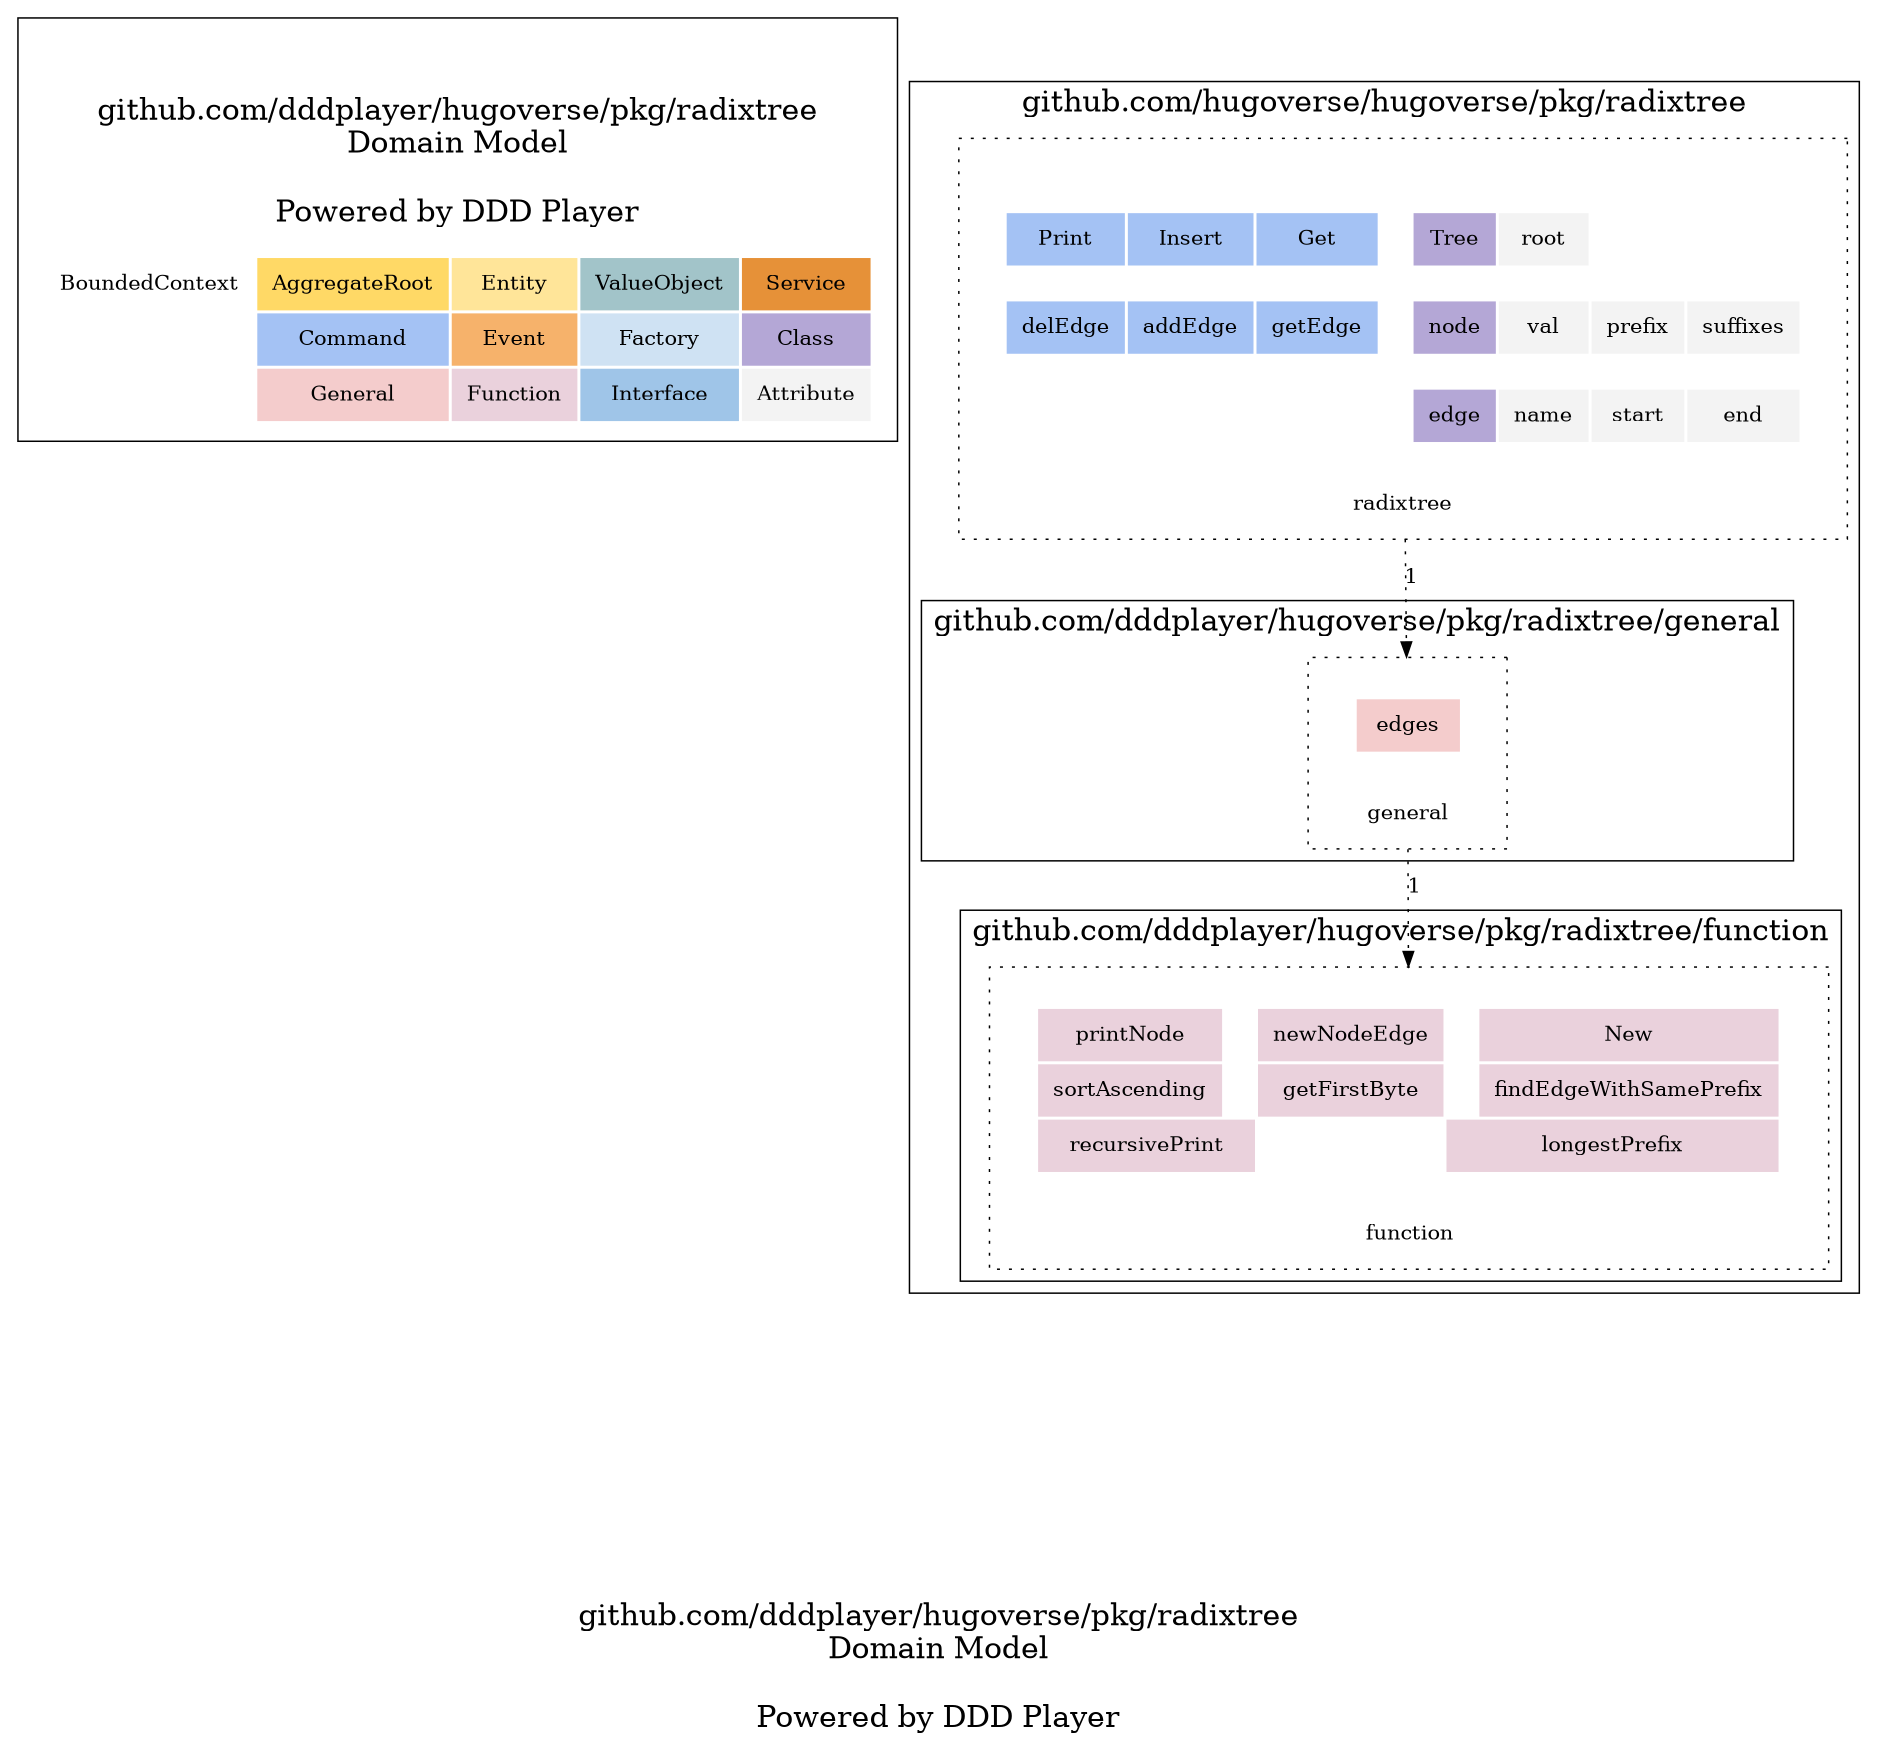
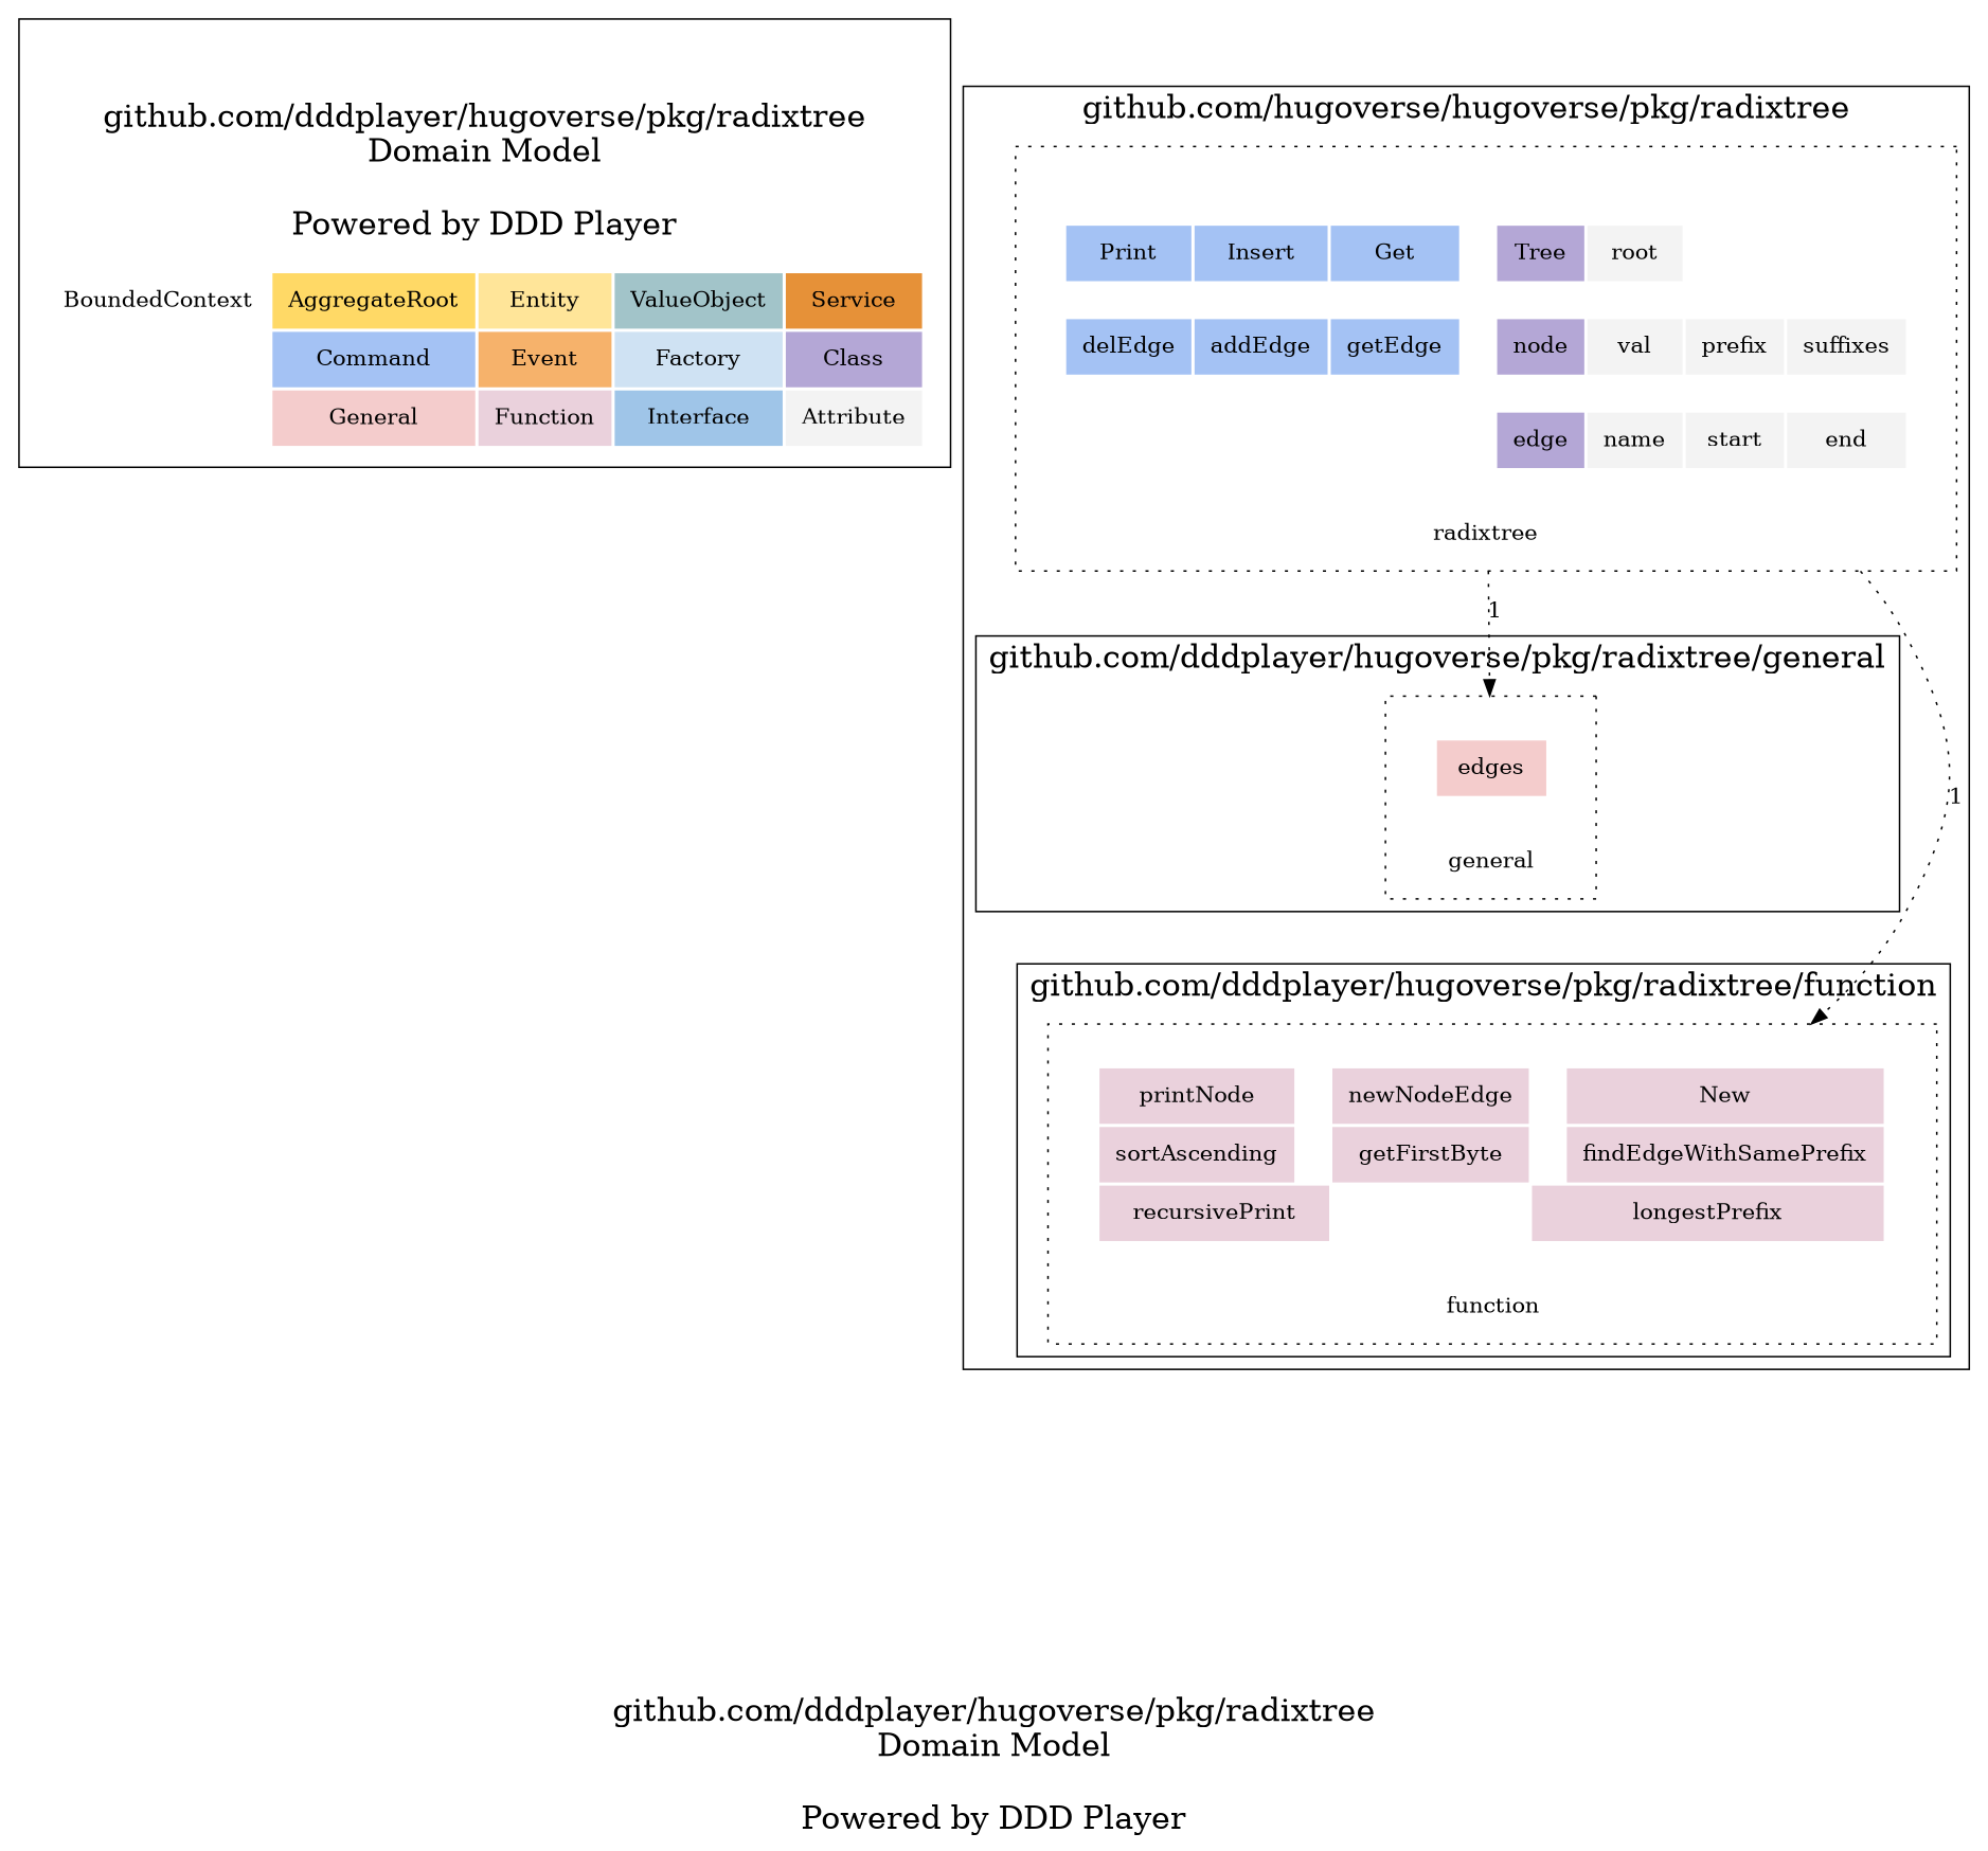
  digraph {
    fontsize=20
    label="\n\ngithub.com/dddplayer/hugoverse/pkg/radixtree\nDomain Model\n\nPowered by DDD Player"
    node [shape=rect style=dotted]
    edge [arrowhead=normal style=dotted]
    n1 [color=white label=<         <table border="0" cellpadding="10"> 		<tr> 			<td bgcolor="#ffffff00" rowspan="1" colspan="1">BoundedContext</td> 			<td bgcolor="#ffd966ff" rowspan="1" colspan="1">AggregateRoot</td> 			<td bgcolor="#ffe599ff" rowspan="1" colspan="1">Entity</td> 			<td bgcolor="#a2c4c9ff" rowspan="1" colspan="1">ValueObject</td> 			<td bgcolor="#e69138ff" rowspan="1" colspan="1">Service</td> 		</tr> 		<tr> 			<td bgcolor="white" rowspan="1" colspan="1"></td> 			<td bgcolor="#a4c2f4ff" rowspan="1" colspan="1">Command</td> 			<td bgcolor="#f6b26bff" rowspan="1" colspan="1">Event</td> 			<td bgcolor="#cfe2f3ff" rowspan="1" colspan="1">Factory</td> 			<td bgcolor="#b4a7d6ff" rowspan="1" colspan="1">Class</td> 			 		</tr> 		<tr> 			<td bgcolor="white" rowspan="1" colspan="1"></td> 			<td bgcolor="#f4ccccff" rowspan="1" colspan="1">General</td> 			<td bgcolor="#ead1dcff" rowspan="1" colspan="1">Function</td> 			<td bgcolor="#9fc5e8ff" rowspan="1" colspan="1">Interface</td> 			<td bgcolor="#f3f3f3ff" rowspan="1" colspan="1">Attribute</td> 		</tr>         </table>         >]
    n2 [label=<         <table border="0" cellpadding="10"> 			 				<tr> 		 			<td port="first_blank_row" bgcolor="white" rowspan="1" colspan="1"></td> 	</tr> 				<tr> 		 			<td port="" bgcolor="white" rowspan="1" colspan="1"></td> 			<td port="ddOMDIQ" bgcolor="#f4ccccff" rowspan="1" colspan="4">edges</td> 			<td port="" bgcolor="white" rowspan="1" colspan="1"></td> 	</tr> 				<tr> 		 			<td port="" bgcolor="white" rowspan="1" colspan="1"></td> 	</tr> 				<tr> 		 			<td port="" bgcolor="white" rowspan="1" colspan="6">general</td> 	</tr>         </table>         >]
    n3 [label=<         <table border="0" cellpadding="10"> 			 				<tr> 		 			<td port="first_blank_row" bgcolor="white" rowspan="1" colspan="1"></td> 	</tr> 				<tr> 		 			<td port="" bgcolor="white" rowspan="1" colspan="1"></td> 			<td port="dbsORmR" bgcolor="#ead1dcff" rowspan="1" colspan="1">printNode</td> 			<td port="" bgcolor="white" rowspan="1" colspan="1"></td> 			<td port="dcJC8Vj" bgcolor="#ead1dcff" rowspan="1" colspan="1">newNodeEdge</td> 			<td port="" bgcolor="white" rowspan="1" colspan="1"></td> 			<td port="devh1hO" bgcolor="#ead1dcff" rowspan="1" colspan="1">New</td> 			<td port="" bgcolor="white" rowspan="1" colspan="1"></td> 	</tr> 				<tr> 		 			<td port="" bgcolor="white" rowspan="1" colspan="1"></td> 			<td port="dcQlYSU" bgcolor="#ead1dcff" rowspan="1" colspan="1">sortAscending</td> 			<td port="" bgcolor="white" rowspan="1" colspan="1"></td> 			<td port="db7K5Wm" bgcolor="#ead1dcff" rowspan="1" colspan="1">getFirstByte</td> 			<td port="" bgcolor="white" rowspan="1" colspan="1"></td> 			<td port="dbcElCS" bgcolor="#ead1dcff" rowspan="1" colspan="1">findEdgeWithSamePrefix</td> 			<td port="" bgcolor="white" rowspan="1" colspan="1"></td> 	</tr> 				<tr> 		 			<td port="" bgcolor="white" rowspan="1" colspan="1"></td> 			<td port="ddsdHqp" bgcolor="#ead1dcff" rowspan="1" colspan="2">recursivePrint</td> 			<td port="" bgcolor="white" rowspan="1" colspan="1"></td> 			<td port="dcz3QxW" bgcolor="#ead1dcff" rowspan="1" colspan="2">longestPrefix</td> 			<td port="" bgcolor="white" rowspan="1" colspan="1"></td> 	</tr> 				<tr> 		 			<td port="" bgcolor="white" rowspan="1" colspan="1"></td> 	</tr> 				<tr> 		 			<td port="" bgcolor="white" rowspan="1" colspan="8">function</td> 	</tr>         </table>         >]
    n4 [label=<         <table border="0" cellpadding="10"> 			 				<tr> 		 			<td port="first_blank_row" bgcolor="white" rowspan="1" colspan="1"></td> 	</tr> 				<tr> 		 			<td port="" bgcolor="white" rowspan="1" colspan="1"></td> 	</tr> 				<tr> 		 			<td port="" bgcolor="white" rowspan="1" colspan="1"></td> 			<td port="dbWOlIO" bgcolor="#a4c2f4ff" rowspan="1" colspan="1">Print</td> 			<td port="dcHIMyy" bgcolor="#a4c2f4ff" rowspan="1" colspan="1">Insert</td> 			<td port="deKxjqt" bgcolor="#a4c2f4ff" rowspan="1" colspan="1">Get</td> 			<td port="" bgcolor="white" rowspan="1" colspan="1"></td> 			<td port="dt5DLE" bgcolor="#b4a7d6ff" rowspan="1" colspan="1">Tree</td> 			<td port="dclI0Ej" bgcolor="#f3f3f3ff" rowspan="1" colspan="1">root</td> 			<td port="" bgcolor="white" rowspan="1" colspan="1"></td> 			<td port="" bgcolor="white" rowspan="1" colspan="1"></td> 			<td port="" bgcolor="white" rowspan="1" colspan="1"></td> 	</tr> 				<tr> 		 			<td port="" bgcolor="white" rowspan="1" colspan="1"></td> 	</tr> 				<tr> 		 			<td port="" bgcolor="white" rowspan="1" colspan="1"></td> 			<td port="dbDNbIx" bgcolor="#a4c2f4ff" rowspan="1" colspan="1">delEdge</td> 			<td port="dmx41F" bgcolor="#a4c2f4ff" rowspan="1" colspan="1">addEdge</td> 			<td port="dcujpJG" bgcolor="#a4c2f4ff" rowspan="1" colspan="1">getEdge</td> 			<td port="" bgcolor="white" rowspan="1" colspan="1"></td> 			<td port="dcvnrBE" bgcolor="#b4a7d6ff" rowspan="1" colspan="1">node</td> 			<td port="ddSI2ou" bgcolor="#f3f3f3ff" rowspan="1" colspan="1">val</td> 			<td port="dvaCYj" bgcolor="#f3f3f3ff" rowspan="1" colspan="1">prefix</td> 			<td port="ddldzoK" bgcolor="#f3f3f3ff" rowspan="1" colspan="1">suffixes</td> 			<td port="" bgcolor="white" rowspan="1" colspan="1"></td> 	</tr> 				<tr> 		 			<td port="" bgcolor="white" rowspan="1" colspan="1"></td> 	</tr> 				<tr> 		 			<td port="" bgcolor="white" rowspan="1" colspan="1"></td> 			<td port="" bgcolor="white" rowspan="1" colspan="1"></td> 			<td port="" bgcolor="white" rowspan="1" colspan="1"></td> 			<td port="" bgcolor="white" rowspan="1" colspan="1"></td> 			<td port="" bgcolor="white" rowspan="1" colspan="1"></td> 			<td port="dBUFZN" bgcolor="#b4a7d6ff" rowspan="1" colspan="1">edge</td> 			<td port="ddVuGDV" bgcolor="#f3f3f3ff" rowspan="1" colspan="1">name</td> 			<td port="dbLQz74" bgcolor="#f3f3f3ff" rowspan="1" colspan="1">start</td> 			<td port="dmDsyZ" bgcolor="#f3f3f3ff" rowspan="1" colspan="1">end</td> 			<td port="" bgcolor="white" rowspan="1" colspan="1"></td> 	</tr> 				<tr> 		 			<td port="" bgcolor="white" rowspan="1" colspan="1"></td> 	</tr> 				<tr> 		 			<td port="" bgcolor="white" rowspan="1" colspan="10">radixtree</td> 	</tr>         </table>         >]
    subgraph cluster_1 {
      n1
    }
    subgraph cluster_2 {
      label="github.com/hugoverse/hugoverse/pkg/radixtree"
      n4
      subgraph cluster_3 {
        label="github.com/dddplayer/hugoverse/pkg/radixtree/general"
        n2
      }
      subgraph cluster_4 {
        label="github.com/dddplayer/hugoverse/pkg/radixtree/function"
        n3
      }
    }
    subgraph cluster_5 {
      label="github.com/dddplayer/hugoverse/pkg/radixtree/general"
    }
    subgraph cluster_6 {
      label="github.com/dddplayer/hugoverse/pkg/radixtree/function"
    }
    n4 -> n2 [label=1]
-   n2 -> n3 [label=1]
+   n4 -> n3 [label=1]
  }
